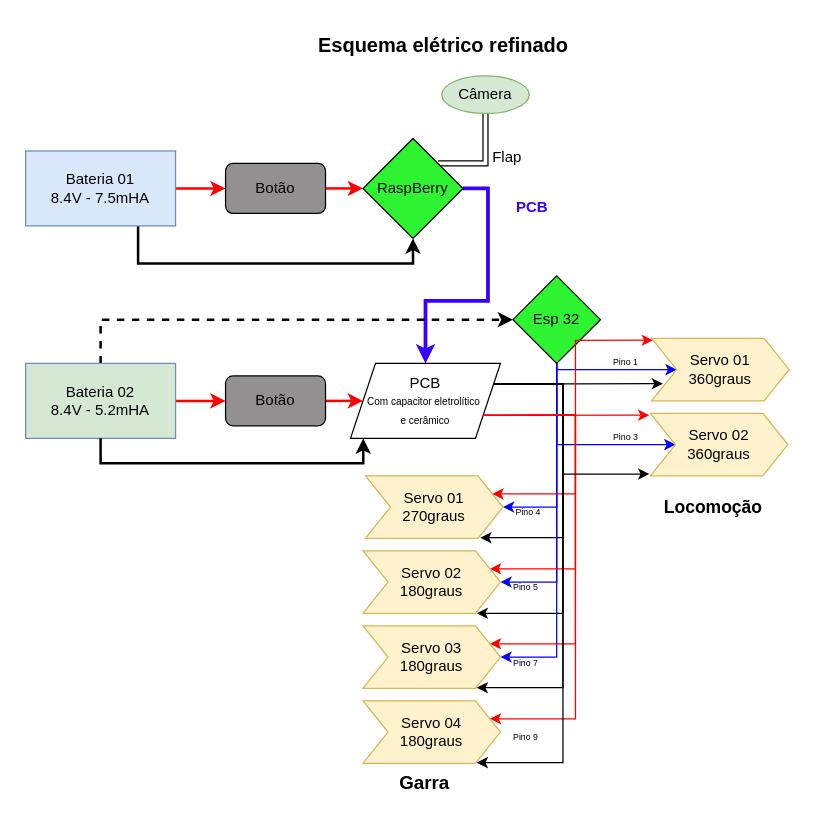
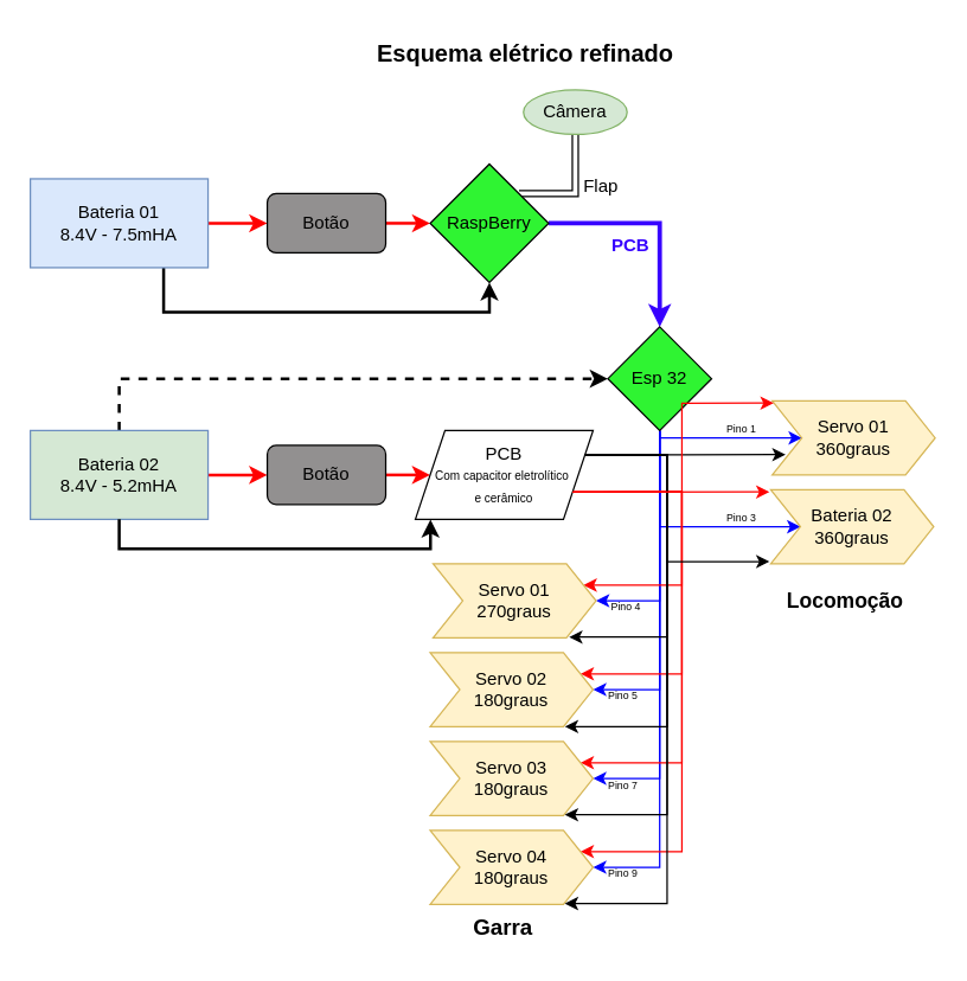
  <mxCell id="0" />
  <mxCell id="1" parent="0" />
  <mxCell id="2" value="Esquema elétrico refinado" style="text;html=1;align=center;verticalAlign=middle;resizable=0;points=[];autosize=1;strokeColor=none;fillColor=none;fontSize=16;fontStyle=1" vertex="1" parent="1"><mxGeometry x="249" y="20" width="210" height="30" as="geometry" /></mxCell>
  <mxCell id="3" style="edgeStyle=orthogonalEdgeStyle;rounded=0;orthogonalLoop=1;jettySize=auto;html=1;exitX=1;exitY=0.5;exitDx=0;exitDy=0;strokeColor=light-dark(#ff0000, #ededed);strokeWidth=2;" edge="1" parent="1" source="5"><mxGeometry relative="1" as="geometry"><mxPoint x="180" y="150" as="targetPoint" /></mxGeometry></mxCell>
  <mxCell id="4" style="edgeStyle=orthogonalEdgeStyle;rounded=0;orthogonalLoop=1;jettySize=auto;html=1;exitX=0.75;exitY=1;exitDx=0;exitDy=0;entryX=0.5;entryY=1;entryDx=0;entryDy=0;strokeWidth=2;" edge="1" parent="1" source="5" target="10"><mxGeometry relative="1" as="geometry"><Array as="points"><mxPoint x="110" y="210" /><mxPoint x="330" y="210" /></Array></mxGeometry></mxCell>
  <mxCell id="5" value="Bateria 01&lt;div&gt;8.4V - 7.5mHA&lt;/div&gt;" style="whiteSpace=wrap;html=1;labelBackgroundColor=none;labelBorderColor=none;fillColor=#dae8fc;strokeColor=#6c8ebf;" vertex="1" parent="1"><mxGeometry x="20" y="120" width="120" height="60" as="geometry" /></mxCell>
  <mxCell id="6" style="edgeStyle=orthogonalEdgeStyle;rounded=0;orthogonalLoop=1;jettySize=auto;html=1;exitX=1;exitY=0.5;exitDx=0;exitDy=0;entryX=0;entryY=0.5;entryDx=0;entryDy=0;strokeColor=light-dark(#ff0000, #ededed);strokeWidth=2;" edge="1" parent="1" source="7" target="10"><mxGeometry relative="1" as="geometry" /></mxCell>
  <mxCell id="7" value="Botão" style="rounded=1;whiteSpace=wrap;html=1;fillColor=light-dark(#929090, #ededed);" vertex="1" parent="1"><mxGeometry x="180" y="130" width="80" height="40" as="geometry" /></mxCell>
  <mxCell id="8" style="edgeStyle=orthogonalEdgeStyle;rounded=0;orthogonalLoop=1;jettySize=auto;html=1;exitX=1;exitY=0;exitDx=0;exitDy=0;entryX=0.5;entryY=1;entryDx=0;entryDy=0;shape=link;" edge="1" parent="1" source="10" target="11"><mxGeometry relative="1" as="geometry"><Array as="points"><mxPoint x="388" y="130" /></Array></mxGeometry></mxCell>
- <mxCell id="9" style="edgeStyle=orthogonalEdgeStyle;rounded=0;orthogonalLoop=1;jettySize=auto;html=1;exitX=1;exitY=0.5;exitDx=0;exitDy=0;strokeWidth=3;strokeColor=light-dark(#3700ff, #ededed);" edge="1" parent="1" source="10" target="30"><mxGeometry relative="1" as="geometry" /></mxCell>
+ <mxCell id="9" style="edgeStyle=orthogonalEdgeStyle;rounded=0;orthogonalLoop=1;jettySize=auto;html=1;exitX=1;exitY=0.5;exitDx=0;exitDy=0;entryX=0.5;entryY=0;entryDx=0;entryDy=0;strokeWidth=3;strokeColor=light-dark(#3700ff, #ededed);" edge="1" parent="1" source="10" target="18"><mxGeometry relative="1" as="geometry" /></mxCell>
  <mxCell id="10" value="RaspBerry" style="rhombus;whiteSpace=wrap;html=1;fillColor=light-dark(#2ff432, #ededed);" vertex="1" parent="1"><mxGeometry x="290" y="110" width="80" height="80" as="geometry" /></mxCell>
  <mxCell id="11" value="Câmera" style="ellipse;whiteSpace=wrap;html=1;fillColor=#d5e8d4;strokeColor=#82b366;" vertex="1" parent="1"><mxGeometry x="353" y="60" width="70" height="30" as="geometry" /></mxCell>
  <mxCell id="12" style="edgeStyle=orthogonalEdgeStyle;rounded=0;orthogonalLoop=1;jettySize=auto;html=1;exitX=0.5;exitY=1;exitDx=0;exitDy=0;entryX=0;entryY=0.5;entryDx=0;entryDy=0;fontColor=light-dark(#2b00ff, #ededed);strokeColor=light-dark(#0000ff, #ededed);strokeWidth=1;" edge="1" parent="1" source="18" target="36"><mxGeometry relative="1" as="geometry"><Array as="points"><mxPoint x="445" y="295" /></Array></mxGeometry></mxCell>
  <mxCell id="13" style="edgeStyle=orthogonalEdgeStyle;rounded=0;orthogonalLoop=1;jettySize=auto;html=1;exitX=0.5;exitY=1;exitDx=0;exitDy=0;entryX=0;entryY=0.5;entryDx=0;entryDy=0;strokeColor=light-dark(#0000ff, #ededed);" edge="1" parent="1" source="18" target="38"><mxGeometry relative="1" as="geometry"><Array as="points"><mxPoint x="445" y="355" /></Array></mxGeometry></mxCell>
  <mxCell id="14" style="edgeStyle=orthogonalEdgeStyle;rounded=0;orthogonalLoop=1;jettySize=auto;html=1;exitX=0.5;exitY=1;exitDx=0;exitDy=0;entryX=1;entryY=0.5;entryDx=0;entryDy=0;strokeColor=light-dark(#0000ff, #ededed);" edge="1" parent="1" source="18" target="32"><mxGeometry relative="1" as="geometry" /></mxCell>
  <mxCell id="15" style="edgeStyle=orthogonalEdgeStyle;rounded=0;orthogonalLoop=1;jettySize=auto;html=1;exitX=0.5;exitY=1;exitDx=0;exitDy=0;entryX=1;entryY=0.5;entryDx=0;entryDy=0;strokeColor=light-dark(#0000ff, #ededed);" edge="1" parent="1" source="18" target="33"><mxGeometry relative="1" as="geometry" /></mxCell>
  <mxCell id="16" style="edgeStyle=orthogonalEdgeStyle;rounded=0;orthogonalLoop=1;jettySize=auto;html=1;exitX=0.5;exitY=1;exitDx=0;exitDy=0;entryX=1;entryY=0.5;entryDx=0;entryDy=0;strokeColor=light-dark(#0000ff, #ededed);" edge="1" parent="1" source="18" target="34"><mxGeometry relative="1" as="geometry" /></mxCell>
+ <mxCell id="17" style="edgeStyle=orthogonalEdgeStyle;rounded=0;orthogonalLoop=1;jettySize=auto;html=1;exitX=0.5;exitY=1;exitDx=0;exitDy=0;entryX=1;entryY=0.5;entryDx=0;entryDy=0;strokeColor=light-dark(#0000ff, #ededed);" edge="1" parent="1" source="18" target="37"><mxGeometry relative="1" as="geometry" /></mxCell>
  <mxCell id="18" value="Esp 32" style="rhombus;whiteSpace=wrap;html=1;fillColor=light-dark(#2ff432, #ededed);" vertex="1" parent="1"><mxGeometry x="410" y="220" width="70" height="70" as="geometry" /></mxCell>
  <mxCell id="19" value="PCB" style="text;html=1;align=center;verticalAlign=middle;resizable=0;points=[];autosize=1;strokeColor=none;fillColor=none;fontColor=light-dark(#3700ff, #ededed);fontStyle=1" vertex="1" parent="1"><mxGeometry x="400" y="150" width="50" height="30" as="geometry" /></mxCell>
  <mxCell id="20" value="Flap" style="text;html=1;align=center;verticalAlign=middle;resizable=0;points=[];autosize=1;strokeColor=none;fillColor=none;" vertex="1" parent="1"><mxGeometry x="380" y="110" width="50" height="30" as="geometry" /></mxCell>
  <mxCell id="21" style="edgeStyle=orthogonalEdgeStyle;rounded=0;orthogonalLoop=1;jettySize=auto;html=1;exitX=1;exitY=0.5;exitDx=0;exitDy=0;entryX=0;entryY=0.5;entryDx=0;entryDy=0;fontColor=light-dark(#ff0000, #ededed);strokeColor=light-dark(#ff0000, #ededed);strokeWidth=2;" edge="1" parent="1" source="23" target="25"><mxGeometry relative="1" as="geometry" /></mxCell>
  <mxCell id="22" style="edgeStyle=orthogonalEdgeStyle;rounded=0;orthogonalLoop=1;jettySize=auto;html=1;exitX=0.5;exitY=0;exitDx=0;exitDy=0;entryX=0;entryY=0.5;entryDx=0;entryDy=0;strokeWidth=2;dashed=1;" edge="1" parent="1" source="23" target="18"><mxGeometry relative="1" as="geometry" /></mxCell>
  <mxCell id="23" value="Bateria 02&lt;div&gt;8.4V - 5.2mHA&lt;/div&gt;" style="whiteSpace=wrap;html=1;labelBackgroundColor=none;labelBorderColor=none;fillColor=#d5e8d4;strokeColor=#6c8ebf;" vertex="1" parent="1"><mxGeometry x="20" y="290" width="120" height="60" as="geometry" /></mxCell>
  <mxCell id="24" style="edgeStyle=orthogonalEdgeStyle;rounded=0;orthogonalLoop=1;jettySize=auto;html=1;exitX=1;exitY=0.5;exitDx=0;exitDy=0;entryX=0;entryY=0.5;entryDx=0;entryDy=0;strokeColor=light-dark(#ff0000, #ededed);strokeWidth=2;" edge="1" parent="1" source="25" target="30"><mxGeometry relative="1" as="geometry" /></mxCell>
  <mxCell id="25" value="Botão" style="rounded=1;whiteSpace=wrap;html=1;fillColor=light-dark(#929090, #ededed);" vertex="1" parent="1"><mxGeometry x="180" y="300" width="80" height="40" as="geometry" /></mxCell>
  <mxCell id="26" style="edgeStyle=orthogonalEdgeStyle;rounded=0;orthogonalLoop=1;jettySize=auto;html=1;exitX=1;exitY=0.75;exitDx=0;exitDy=0;entryX=1;entryY=0.25;entryDx=0;entryDy=0;strokeColor=light-dark(#ff0000, #ededed);" edge="1" parent="1" source="30" target="32"><mxGeometry relative="1" as="geometry"><Array as="points"><mxPoint x="460" y="332" /><mxPoint x="460" y="394" /><mxPoint x="394" y="394" /></Array></mxGeometry></mxCell>
  <mxCell id="27" style="edgeStyle=orthogonalEdgeStyle;rounded=0;orthogonalLoop=1;jettySize=auto;html=1;exitX=1;exitY=0.75;exitDx=0;exitDy=0;entryX=1;entryY=0.25;entryDx=0;entryDy=0;strokeColor=light-dark(#ff0000, #ededed);" edge="1" parent="1" source="30" target="33"><mxGeometry relative="1" as="geometry"><Array as="points"><mxPoint x="460" y="332" /><mxPoint x="460" y="454" /></Array></mxGeometry></mxCell>
  <mxCell id="28" style="edgeStyle=orthogonalEdgeStyle;rounded=0;orthogonalLoop=1;jettySize=auto;html=1;exitX=1;exitY=0.75;exitDx=0;exitDy=0;entryX=1;entryY=0.25;entryDx=0;entryDy=0;strokeColor=light-dark(#ff0000, #ededed);" edge="1" parent="1" source="30" target="34"><mxGeometry relative="1" as="geometry"><Array as="points"><mxPoint x="460" y="332" /><mxPoint x="460" y="514" /></Array></mxGeometry></mxCell>
  <mxCell id="29" style="edgeStyle=orthogonalEdgeStyle;rounded=0;orthogonalLoop=1;jettySize=auto;html=1;exitX=1;exitY=0.75;exitDx=0;exitDy=0;entryX=1;entryY=0.25;entryDx=0;entryDy=0;strokeColor=light-dark(#ff0000, #ededed);" edge="1" parent="1" source="30" target="37"><mxGeometry relative="1" as="geometry"><Array as="points"><mxPoint x="460" y="332" /><mxPoint x="460" y="574" /></Array></mxGeometry></mxCell>
  <mxCell id="30" value="PCB&lt;br&gt;&lt;font style=&quot;font-size: 8px;&quot;&gt;Com capacitor eletrolítico&amp;nbsp;&lt;/font&gt;&lt;div&gt;&lt;font style=&quot;font-size: 8px;&quot;&gt;e cerâmico&lt;/font&gt;&lt;/div&gt;" style="shape=parallelogram;perimeter=parallelogramPerimeter;whiteSpace=wrap;html=1;fixedSize=1;" vertex="1" parent="1"><mxGeometry x="280" y="290" width="120" height="60" as="geometry" /></mxCell>
  <mxCell id="31" style="edgeStyle=orthogonalEdgeStyle;rounded=0;orthogonalLoop=1;jettySize=auto;html=1;exitX=0.5;exitY=1;exitDx=0;exitDy=0;entryX=0.085;entryY=1.002;entryDx=0;entryDy=0;entryPerimeter=0;strokeWidth=2;" edge="1" parent="1" source="23" target="30"><mxGeometry relative="1" as="geometry" /></mxCell>
  <mxCell id="32" value="Servo 01&lt;div&gt;270graus&lt;/div&gt;" style="shape=step;perimeter=stepPerimeter;whiteSpace=wrap;html=1;fixedSize=1;fillColor=#fff2cc;strokeColor=#d6b656;" vertex="1" parent="1"><mxGeometry x="292" y="380" width="110" height="50" as="geometry" /></mxCell>
  <mxCell id="33" value="Servo 02&lt;div&gt;180graus&lt;/div&gt;" style="shape=step;perimeter=stepPerimeter;whiteSpace=wrap;html=1;fixedSize=1;fillColor=#fff2cc;strokeColor=#d6b656;" vertex="1" parent="1"><mxGeometry x="290" y="440" width="110" height="50" as="geometry" /></mxCell>
  <mxCell id="34" value="Servo 03&lt;div&gt;180graus&lt;/div&gt;" style="shape=step;perimeter=stepPerimeter;whiteSpace=wrap;html=1;fixedSize=1;fillColor=#fff2cc;strokeColor=#d6b656;" vertex="1" parent="1"><mxGeometry x="290" y="500" width="110" height="50" as="geometry" /></mxCell>
  <mxCell id="35" value="Garra" style="text;html=1;align=center;verticalAlign=middle;resizable=0;points=[];autosize=1;strokeColor=none;fillColor=none;fontSize=15;fontStyle=1" vertex="1" parent="1"><mxGeometry x="309" y="610" width="60" height="30" as="geometry" /></mxCell>
  <mxCell id="36" value="Servo 01&lt;div&gt;360graus&lt;/div&gt;" style="shape=step;perimeter=stepPerimeter;whiteSpace=wrap;html=1;fixedSize=1;fillColor=#fff2cc;strokeColor=#d6b656;" vertex="1" parent="1"><mxGeometry x="521" y="270" width="110" height="50" as="geometry" /></mxCell>
  <mxCell id="37" value="Servo 04&lt;div&gt;180graus&lt;/div&gt;" style="shape=step;perimeter=stepPerimeter;whiteSpace=wrap;html=1;fixedSize=1;fillColor=#fff2cc;strokeColor=#d6b656;" vertex="1" parent="1"><mxGeometry x="290" y="560" width="110" height="50" as="geometry" /></mxCell>
- <mxCell id="38" value="Servo 02&lt;div&gt;360graus&lt;/div&gt;" style="shape=step;perimeter=stepPerimeter;whiteSpace=wrap;html=1;fixedSize=1;fillColor=#fff2cc;strokeColor=#d6b656;" vertex="1" parent="1"><mxGeometry x="520" y="330" width="110" height="50" as="geometry" /></mxCell>
+ <mxCell id="38" value="Bateria 02&lt;div&gt;360graus&lt;/div&gt;" style="shape=step;perimeter=stepPerimeter;whiteSpace=wrap;html=1;fixedSize=1;fillColor=#fff2cc;strokeColor=#d6b656;" vertex="1" parent="1"><mxGeometry x="520" y="330" width="110" height="50" as="geometry" /></mxCell>
  <mxCell id="39" value="Locomoção" style="text;html=1;align=center;verticalAlign=middle;resizable=0;points=[];autosize=1;strokeColor=none;fillColor=none;fontSize=14;fontStyle=1" vertex="1" parent="1"><mxGeometry x="520" y="390" width="100" height="30" as="geometry" /></mxCell>
  <mxCell id="40" style="edgeStyle=orthogonalEdgeStyle;rounded=0;orthogonalLoop=1;jettySize=auto;html=1;exitX=1;exitY=0.25;exitDx=0;exitDy=0;entryX=0.082;entryY=0.724;entryDx=0;entryDy=0;entryPerimeter=0;" edge="1" parent="1" source="30" target="36"><mxGeometry relative="1" as="geometry" /></mxCell>
  <mxCell id="41" style="edgeStyle=orthogonalEdgeStyle;rounded=0;orthogonalLoop=1;jettySize=auto;html=1;exitX=1;exitY=0.25;exitDx=0;exitDy=0;entryX=-0.008;entryY=0.971;entryDx=0;entryDy=0;entryPerimeter=0;" edge="1" parent="1" source="30" target="38"><mxGeometry relative="1" as="geometry"><Array as="points"><mxPoint x="450" y="306" /><mxPoint x="450" y="379" /></Array></mxGeometry></mxCell>
  <mxCell id="42" style="edgeStyle=orthogonalEdgeStyle;rounded=0;orthogonalLoop=1;jettySize=auto;html=1;exitX=1;exitY=0.25;exitDx=0;exitDy=0;entryX=0.835;entryY=0.99;entryDx=0;entryDy=0;entryPerimeter=0;" edge="1" parent="1" source="30" target="32"><mxGeometry relative="1" as="geometry"><Array as="points"><mxPoint x="450" y="306" /><mxPoint x="450" y="430" /><mxPoint x="384" y="430" /></Array></mxGeometry></mxCell>
  <mxCell id="43" style="edgeStyle=orthogonalEdgeStyle;rounded=0;orthogonalLoop=1;jettySize=auto;html=1;exitX=1;exitY=0.25;exitDx=0;exitDy=0;entryX=0.827;entryY=1;entryDx=0;entryDy=0;entryPerimeter=0;" edge="1" parent="1" source="30" target="33"><mxGeometry relative="1" as="geometry"><Array as="points"><mxPoint x="450" y="306" /><mxPoint x="450" y="490" /></Array></mxGeometry></mxCell>
  <mxCell id="44" style="edgeStyle=orthogonalEdgeStyle;rounded=0;orthogonalLoop=1;jettySize=auto;html=1;exitX=1;exitY=0.25;exitDx=0;exitDy=0;entryX=0.827;entryY=0.99;entryDx=0;entryDy=0;entryPerimeter=0;" edge="1" parent="1" source="30" target="34"><mxGeometry relative="1" as="geometry"><Array as="points"><mxPoint x="450" y="306" /><mxPoint x="450" y="550" /><mxPoint x="381" y="550" /></Array></mxGeometry></mxCell>
  <mxCell id="45" style="edgeStyle=orthogonalEdgeStyle;rounded=0;orthogonalLoop=1;jettySize=auto;html=1;exitX=1;exitY=0.25;exitDx=0;exitDy=0;entryX=0.827;entryY=0.99;entryDx=0;entryDy=0;entryPerimeter=0;" edge="1" parent="1" source="30" target="37"><mxGeometry relative="1" as="geometry"><Array as="points"><mxPoint x="450" y="306" /><mxPoint x="450" y="610" /><mxPoint x="381" y="610" /></Array></mxGeometry></mxCell>
  <mxCell id="46" style="edgeStyle=orthogonalEdgeStyle;rounded=0;orthogonalLoop=1;jettySize=auto;html=1;exitX=1;exitY=0.75;exitDx=0;exitDy=0;entryX=0.009;entryY=0.029;entryDx=0;entryDy=0;entryPerimeter=0;strokeColor=light-dark(#ff0000, #ededed);" edge="1" parent="1" source="30" target="36"><mxGeometry relative="1" as="geometry"><Array as="points"><mxPoint x="460" y="332" /><mxPoint x="460" y="271" /></Array></mxGeometry></mxCell>
  <mxCell id="47" style="edgeStyle=orthogonalEdgeStyle;rounded=0;orthogonalLoop=1;jettySize=auto;html=1;exitX=1;exitY=0.75;exitDx=0;exitDy=0;entryX=-0.008;entryY=0.029;entryDx=0;entryDy=0;entryPerimeter=0;strokeColor=light-dark(#ff0000, #ededed);" edge="1" parent="1" source="30" target="38"><mxGeometry relative="1" as="geometry" /></mxCell>
  <mxCell id="48" value="Pino 1" style="text;html=1;align=center;verticalAlign=middle;resizable=0;points=[];autosize=1;strokeColor=none;fillColor=none;fontSize=7;" vertex="1" parent="1"><mxGeometry x="480" y="280" width="40" height="20" as="geometry" /></mxCell>
  <mxCell id="49" value="Pino 3" style="text;html=1;align=center;verticalAlign=middle;resizable=0;points=[];autosize=1;strokeColor=none;fillColor=none;fontSize=7;" vertex="1" parent="1"><mxGeometry x="480" y="340" width="40" height="20" as="geometry" /></mxCell>
  <mxCell id="50" value="Pino 4" style="text;html=1;align=center;verticalAlign=middle;resizable=0;points=[];autosize=1;strokeColor=none;fillColor=none;fontSize=7;" vertex="1" parent="1"><mxGeometry x="402" y="400" width="40" height="20" as="geometry" /></mxCell>
  <mxCell id="51" value="Pino 5" style="text;html=1;align=center;verticalAlign=middle;resizable=0;points=[];autosize=1;strokeColor=none;fillColor=none;fontSize=7;" vertex="1" parent="1"><mxGeometry x="400" y="460" width="40" height="20" as="geometry" /></mxCell>
  <mxCell id="52" value="Pino 7" style="text;html=1;align=center;verticalAlign=middle;resizable=0;points=[];autosize=1;strokeColor=none;fillColor=none;fontSize=7;" vertex="1" parent="1"><mxGeometry x="400" y="521" width="40" height="20" as="geometry" /></mxCell>
  <mxCell id="53" value="Pino 9" style="text;html=1;align=center;verticalAlign=middle;resizable=0;points=[];autosize=1;strokeColor=none;fillColor=none;fontSize=7;" vertex="1" parent="1"><mxGeometry x="400" y="580" width="40" height="20" as="geometry" /></mxCell>
